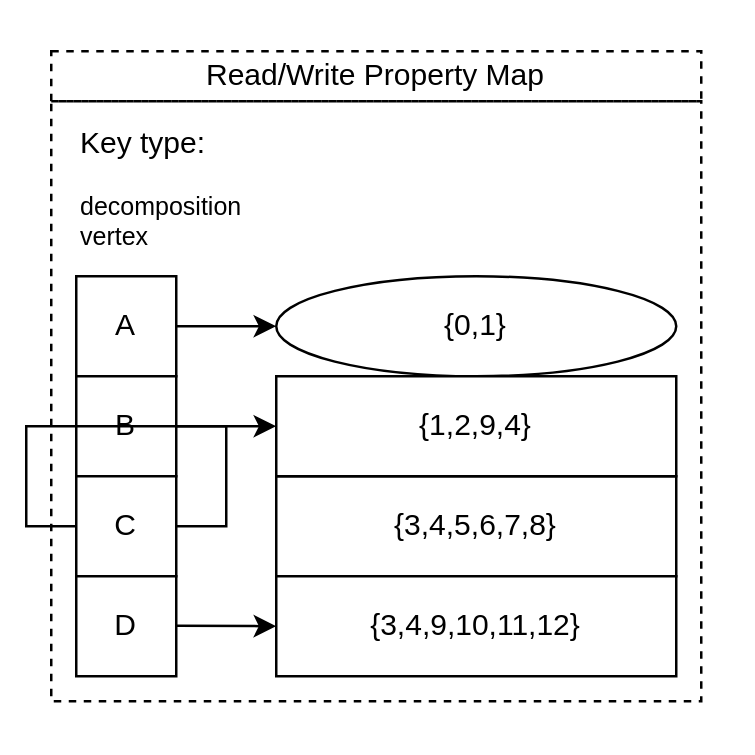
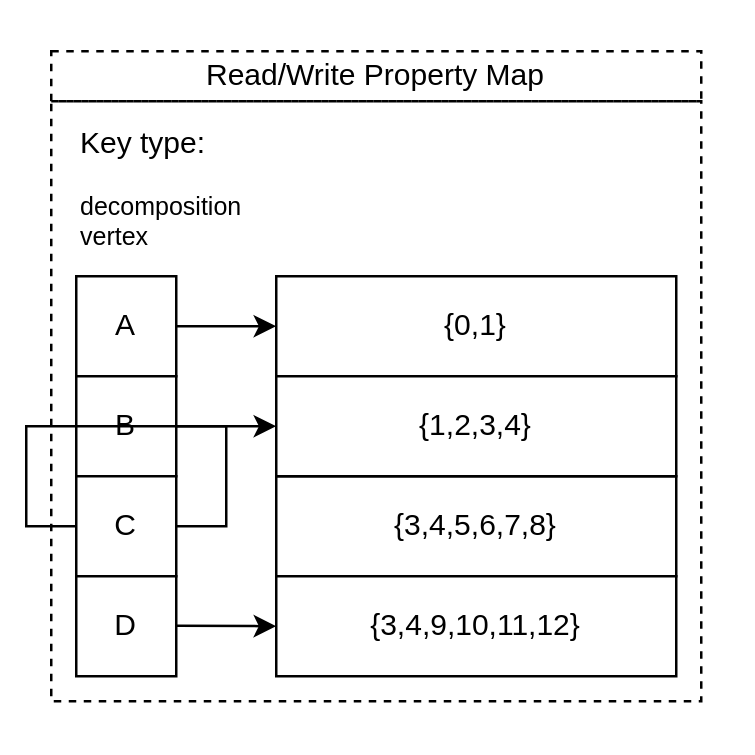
  <mxCell id="0" />
  <mxCell id="1" parent="0" />
  <mxCell id="2" value="" style="rounded=0;whiteSpace=wrap;html=1;align=left;fillColor=none;dashed=1;" vertex="1" parent="1"><mxGeometry x="20" y="40" width="260" height="240" as="geometry" /></mxCell>
  <mxCell id="3" style="edgeStyle=orthogonalEdgeStyle;rounded=0;orthogonalLoop=1;jettySize=auto;html=1;exitX=1;exitY=0.5;exitDx=0;exitDy=0;entryX=0;entryY=0.5;entryDx=0;entryDy=0;" edge="1" parent="1" source="4" target="10"><mxGeometry relative="1" as="geometry" /></mxCell>
  <mxCell id="4" value="A" style="rounded=0;whiteSpace=wrap;html=1;" vertex="1" parent="1"><mxGeometry x="30" y="110" width="40" height="40" as="geometry" /></mxCell>
  <mxCell id="5" style="edgeStyle=orthogonalEdgeStyle;rounded=0;orthogonalLoop=1;jettySize=auto;html=1;exitX=1;exitY=0.5;exitDx=0;exitDy=0;entryX=0;entryY=0.5;entryDx=0;entryDy=0;" edge="1" parent="1" source="6" target="12"><mxGeometry relative="1" as="geometry" /></mxCell>
  <mxCell id="6" value="B" style="rounded=0;whiteSpace=wrap;html=1;" vertex="1" parent="1"><mxGeometry x="30" y="150" width="40" height="40" as="geometry" /></mxCell>
  <mxCell id="7" style="edgeStyle=orthogonalEdgeStyle;rounded=0;orthogonalLoop=1;jettySize=auto;html=1;exitX=1;exitY=0.5;exitDx=0;exitDy=0;" edge="1" parent="1" source="8" target="6"><mxGeometry relative="1" as="geometry" /></mxCell>
  <mxCell id="8" value="C" style="rounded=0;whiteSpace=wrap;html=1;" vertex="1" parent="1"><mxGeometry x="30" y="190" width="40" height="40" as="geometry" /></mxCell>
  <mxCell id="9" value="D" style="rounded=0;whiteSpace=wrap;html=1;" vertex="1" parent="1"><mxGeometry x="30" y="230" width="40" height="40" as="geometry" /></mxCell>
- <mxCell id="10" value="{0,1}" style="ellipse;whiteSpace=wrap;html=1;" vertex="1" parent="1"><mxGeometry x="110" y="110" width="160" height="40" as="geometry" /></mxCell>
+ <mxCell id="10" value="{0,1}" style="rounded=0;whiteSpace=wrap;html=1;" vertex="1" parent="1"><mxGeometry x="110" y="110" width="160" height="40" as="geometry" /></mxCell>
  <mxCell id="11" value="{3,4,5,6,7,8}" style="rounded=0;whiteSpace=wrap;html=1;" vertex="1" parent="1"><mxGeometry x="110" y="190" width="160" height="40" as="geometry" /></mxCell>
- <mxCell id="12" value="{1,2,9,4}" style="rounded=0;whiteSpace=wrap;html=1;" vertex="1" parent="1"><mxGeometry x="110" y="150" width="160" height="40" as="geometry" /></mxCell>
+ <mxCell id="12" value="{1,2,3,4}" style="rounded=0;whiteSpace=wrap;html=1;" vertex="1" parent="1"><mxGeometry x="110" y="150" width="160" height="40" as="geometry" /></mxCell>
  <mxCell id="13" value="{3,4,9,10,11,12}" style="rounded=0;whiteSpace=wrap;html=1;" vertex="1" parent="1"><mxGeometry x="110" y="230" width="160" height="40" as="geometry" /></mxCell>
  <mxCell id="14" value="" style="endArrow=classic;html=1;entryX=0;entryY=0.5;entryDx=0;entryDy=0;" edge="1" parent="1" target="13"><mxGeometry width="50" height="50" relative="1" as="geometry"><mxPoint x="70" y="249.76" as="sourcePoint" /><mxPoint x="100" y="249.76" as="targetPoint" /></mxGeometry></mxCell>
  <mxCell id="15" value="&lt;div&gt;Key type:&lt;/div&gt;&lt;div style=&quot;font-size: 10px&quot;&gt;&lt;br&gt;&lt;/div&gt;&lt;div style=&quot;font-size: 10px&quot;&gt;&lt;font style=&quot;font-size: 10px&quot;&gt;decomposition vertex&lt;/font&gt;&lt;br&gt;&lt;/div&gt;" style="text;html=1;strokeColor=none;fillColor=none;align=left;verticalAlign=middle;whiteSpace=wrap;rounded=0;" vertex="1" parent="1"><mxGeometry x="30" y="50" width="70" height="50" as="geometry" /></mxCell>
  <mxCell id="16" value="" style="rounded=0;whiteSpace=wrap;html=1;dashed=1;fillColor=none;align=left;" vertex="1" parent="1"><mxGeometry x="20" y="20" width="260" height="20" as="geometry" /></mxCell>
  <mxCell id="17" value="Read/Write Property Map" style="text;html=1;strokeColor=none;fillColor=none;align=center;verticalAlign=middle;whiteSpace=wrap;rounded=0;dashed=1;" vertex="1" parent="1"><mxGeometry x="75" y="20" width="150" height="20" as="geometry" /></mxCell>
